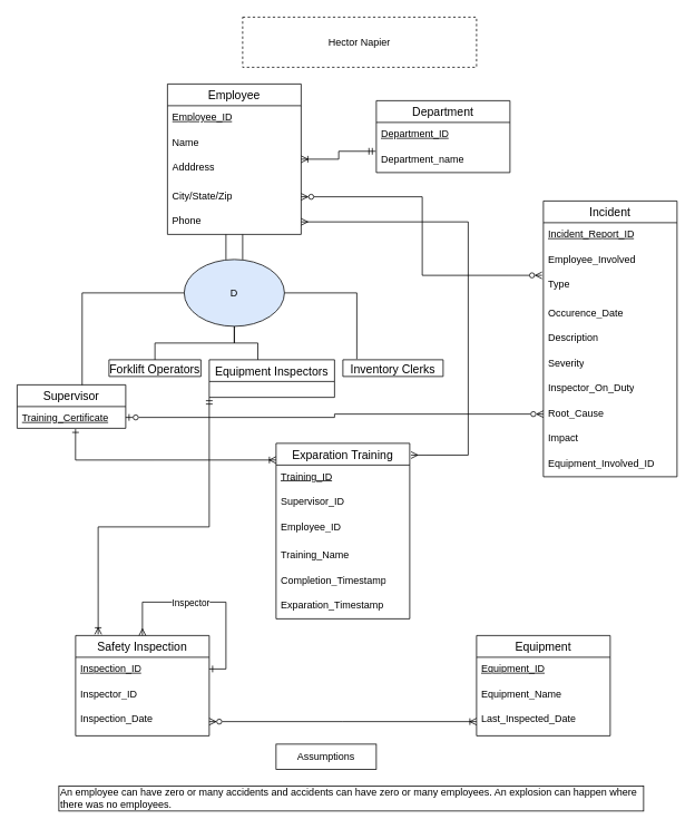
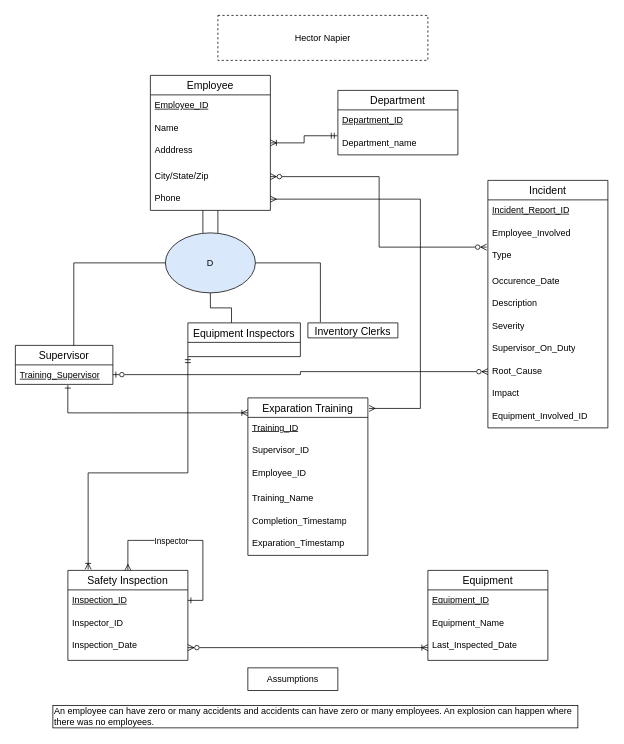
  <mxCell id="0" />
  <mxCell id="1" parent="0" />
  <mxCell id="2" value="Department" style="swimlane;fontStyle=0;childLayout=stackLayout;horizontal=1;startSize=26;horizontalStack=0;resizeParent=1;resizeParentMax=0;resizeLast=0;collapsible=1;marginBottom=0;align=center;fontSize=14;" parent="1" vertex="1"><mxGeometry x="450" y="120" width="160" height="86" as="geometry" /></mxCell>
  <mxCell id="3" value="&lt;u&gt;Department_ID&lt;/u&gt;" style="text;strokeColor=none;fillColor=none;spacingLeft=4;spacingRight=4;overflow=hidden;rotatable=0;points=[[0,0.5],[1,0.5]];portConstraint=eastwest;fontSize=12;whiteSpace=wrap;html=1;" parent="2" vertex="1"><mxGeometry y="26" width="160" height="30" as="geometry" /></mxCell>
  <mxCell id="4" value="Department_name" style="text;strokeColor=none;fillColor=none;spacingLeft=4;spacingRight=4;overflow=hidden;rotatable=0;points=[[0,0.5],[1,0.5]];portConstraint=eastwest;fontSize=12;whiteSpace=wrap;html=1;" parent="2" vertex="1"><mxGeometry y="56" width="160" height="30" as="geometry" /></mxCell>
  <mxCell id="5" style="edgeStyle=orthogonalEdgeStyle;rounded=0;orthogonalLoop=1;jettySize=auto;html=1;entryX=-0.005;entryY=0.151;entryDx=0;entryDy=0;endArrow=ERmandOne;endFill=0;entryPerimeter=0;startArrow=ERoneToMany;startFill=0;" edge="1" parent="1" source="6" target="4"><mxGeometry relative="1" as="geometry"><mxPoint x="430" y="190" as="targetPoint" /></mxGeometry></mxCell>
  <mxCell id="6" value="Employee" style="swimlane;fontStyle=0;childLayout=stackLayout;horizontal=1;startSize=26;horizontalStack=0;resizeParent=1;resizeParentMax=0;resizeLast=0;collapsible=1;marginBottom=0;align=center;fontSize=14;" parent="1" vertex="1"><mxGeometry x="200" y="100" width="160" height="180" as="geometry" /></mxCell>
  <mxCell id="7" value="&lt;u&gt;Employee_ID&lt;/u&gt;" style="text;strokeColor=none;fillColor=none;spacingLeft=4;spacingRight=4;overflow=hidden;rotatable=0;points=[[0,0.5],[1,0.5]];portConstraint=eastwest;fontSize=12;whiteSpace=wrap;html=1;" parent="6" vertex="1"><mxGeometry y="26" width="160" height="30" as="geometry" /></mxCell>
  <mxCell id="8" value="Name" style="text;strokeColor=none;fillColor=none;spacingLeft=4;spacingRight=4;overflow=hidden;rotatable=0;points=[[0,0.5],[1,0.5]];portConstraint=eastwest;fontSize=12;whiteSpace=wrap;html=1;" parent="6" vertex="1"><mxGeometry y="56" width="160" height="30" as="geometry" /></mxCell>
  <mxCell id="9" value="Adddress" style="text;strokeColor=none;fillColor=none;spacingLeft=4;spacingRight=4;overflow=hidden;rotatable=0;points=[[0,0.5],[1,0.5]];portConstraint=eastwest;fontSize=12;whiteSpace=wrap;html=1;" parent="6" vertex="1"><mxGeometry y="86" width="160" height="34" as="geometry" /></mxCell>
  <mxCell id="10" value="City/State/Zip" style="text;strokeColor=none;fillColor=none;spacingLeft=4;spacingRight=4;overflow=hidden;rotatable=0;points=[[0,0.5],[1,0.5]];portConstraint=eastwest;fontSize=12;whiteSpace=wrap;html=1;" parent="6" vertex="1"><mxGeometry y="120" width="160" height="30" as="geometry" /></mxCell>
  <mxCell id="11" value="Phone" style="text;strokeColor=none;fillColor=none;spacingLeft=4;spacingRight=4;overflow=hidden;rotatable=0;points=[[0,0.5],[1,0.5]];portConstraint=eastwest;fontSize=12;whiteSpace=wrap;html=1;" parent="6" vertex="1"><mxGeometry y="150" width="160" height="30" as="geometry" /></mxCell>
  <mxCell id="12" value="Incident" style="swimlane;fontStyle=0;childLayout=stackLayout;horizontal=1;startSize=26;horizontalStack=0;resizeParent=1;resizeParentMax=0;resizeLast=0;collapsible=1;marginBottom=0;align=center;fontSize=14;" parent="1" vertex="1"><mxGeometry x="650" y="240" width="160" height="330" as="geometry" /></mxCell>
  <mxCell id="13" value="&lt;u&gt;Incident_Report_ID&lt;/u&gt;" style="text;strokeColor=none;fillColor=none;spacingLeft=4;spacingRight=4;overflow=hidden;rotatable=0;points=[[0,0.5],[1,0.5]];portConstraint=eastwest;fontSize=12;whiteSpace=wrap;html=1;" parent="12" vertex="1"><mxGeometry y="26" width="160" height="30" as="geometry" /></mxCell>
  <mxCell id="14" value="Employee_Involved" style="text;strokeColor=none;fillColor=none;spacingLeft=4;spacingRight=4;overflow=hidden;rotatable=0;points=[[0,0.5],[1,0.5]];portConstraint=eastwest;fontSize=12;whiteSpace=wrap;html=1;" parent="12" vertex="1"><mxGeometry y="56" width="160" height="30" as="geometry" /></mxCell>
  <mxCell id="15" value="Type" style="text;strokeColor=none;fillColor=none;spacingLeft=4;spacingRight=4;overflow=hidden;rotatable=0;points=[[0,0.5],[1,0.5]];portConstraint=eastwest;fontSize=12;whiteSpace=wrap;html=1;" parent="12" vertex="1"><mxGeometry y="86" width="160" height="34" as="geometry" /></mxCell>
  <mxCell id="16" value="Occurence_Date" style="text;strokeColor=none;fillColor=none;spacingLeft=4;spacingRight=4;overflow=hidden;rotatable=0;points=[[0,0.5],[1,0.5]];portConstraint=eastwest;fontSize=12;whiteSpace=wrap;html=1;" parent="12" vertex="1"><mxGeometry y="120" width="160" height="30" as="geometry" /></mxCell>
  <mxCell id="17" value="Description" style="text;strokeColor=none;fillColor=none;spacingLeft=4;spacingRight=4;overflow=hidden;rotatable=0;points=[[0,0.5],[1,0.5]];portConstraint=eastwest;fontSize=12;whiteSpace=wrap;html=1;" parent="12" vertex="1"><mxGeometry y="150" width="160" height="30" as="geometry" /></mxCell>
  <mxCell id="18" value="Severity" style="text;strokeColor=none;fillColor=none;spacingLeft=4;spacingRight=4;overflow=hidden;rotatable=0;points=[[0,0.5],[1,0.5]];portConstraint=eastwest;fontSize=12;whiteSpace=wrap;html=1;" parent="12" vertex="1"><mxGeometry y="180" width="160" height="30" as="geometry" /></mxCell>
- <mxCell id="19" value="Inspector_On_Duty" style="text;strokeColor=none;fillColor=none;spacingLeft=4;spacingRight=4;overflow=hidden;rotatable=0;points=[[0,0.5],[1,0.5]];portConstraint=eastwest;fontSize=12;whiteSpace=wrap;html=1;" parent="12" vertex="1"><mxGeometry y="210" width="160" height="30" as="geometry" /></mxCell>
+ <mxCell id="19" value="Supervisor_On_Duty" style="text;strokeColor=none;fillColor=none;spacingLeft=4;spacingRight=4;overflow=hidden;rotatable=0;points=[[0,0.5],[1,0.5]];portConstraint=eastwest;fontSize=12;whiteSpace=wrap;html=1;" parent="12" vertex="1"><mxGeometry y="210" width="160" height="30" as="geometry" /></mxCell>
  <mxCell id="20" value="Root_Cause" style="text;strokeColor=none;fillColor=none;spacingLeft=4;spacingRight=4;overflow=hidden;rotatable=0;points=[[0,0.5],[1,0.5]];portConstraint=eastwest;fontSize=12;whiteSpace=wrap;html=1;" parent="12" vertex="1"><mxGeometry y="240" width="160" height="30" as="geometry" /></mxCell>
  <mxCell id="21" value="Impact" style="text;strokeColor=none;fillColor=none;spacingLeft=4;spacingRight=4;overflow=hidden;rotatable=0;points=[[0,0.5],[1,0.5]];portConstraint=eastwest;fontSize=12;whiteSpace=wrap;html=1;" parent="12" vertex="1"><mxGeometry y="270" width="160" height="30" as="geometry" /></mxCell>
  <mxCell id="22" value="Equipment_Involved_ID" style="text;strokeColor=none;fillColor=none;spacingLeft=4;spacingRight=4;overflow=hidden;rotatable=0;points=[[0,0.5],[1,0.5]];portConstraint=eastwest;fontSize=12;whiteSpace=wrap;html=1;" parent="12" vertex="1"><mxGeometry y="300" width="160" height="30" as="geometry" /></mxCell>
  <mxCell id="23" value="Safety Inspection" style="swimlane;fontStyle=0;childLayout=stackLayout;horizontal=1;startSize=26;horizontalStack=0;resizeParent=1;resizeParentMax=0;resizeLast=0;collapsible=1;marginBottom=0;align=center;fontSize=14;" parent="1" vertex="1"><mxGeometry x="90" y="760" width="160" height="120" as="geometry" /></mxCell>
  <mxCell id="24" value="&lt;u&gt;Inspection_ID&lt;/u&gt;" style="text;strokeColor=none;fillColor=none;spacingLeft=4;spacingRight=4;overflow=hidden;rotatable=0;points=[[0,0.5],[1,0.5]];portConstraint=eastwest;fontSize=12;whiteSpace=wrap;html=1;" parent="23" vertex="1"><mxGeometry y="26" width="160" height="30" as="geometry" /></mxCell>
  <mxCell id="25" value="Inspector_ID" style="text;strokeColor=none;fillColor=none;spacingLeft=4;spacingRight=4;overflow=hidden;rotatable=0;points=[[0,0.5],[1,0.5]];portConstraint=eastwest;fontSize=12;whiteSpace=wrap;html=1;" parent="23" vertex="1"><mxGeometry y="56" width="160" height="30" as="geometry" /></mxCell>
  <mxCell id="26" value="Inspection_Date" style="text;strokeColor=none;fillColor=none;spacingLeft=4;spacingRight=4;overflow=hidden;rotatable=0;points=[[0,0.5],[1,0.5]];portConstraint=eastwest;fontSize=12;whiteSpace=wrap;html=1;" parent="23" vertex="1"><mxGeometry y="86" width="160" height="34" as="geometry" /></mxCell>
  <mxCell id="27" value="Exparation Training" style="swimlane;fontStyle=0;childLayout=stackLayout;horizontal=1;startSize=26;horizontalStack=0;resizeParent=1;resizeParentMax=0;resizeLast=0;collapsible=1;marginBottom=0;align=center;fontSize=14;" parent="1" vertex="1"><mxGeometry x="330" y="530" width="160" height="210" as="geometry" /></mxCell>
  <mxCell id="28" value="&lt;u&gt;Training_ID&lt;/u&gt;" style="text;strokeColor=none;fillColor=none;spacingLeft=4;spacingRight=4;overflow=hidden;rotatable=0;points=[[0,0.5],[1,0.5]];portConstraint=eastwest;fontSize=12;whiteSpace=wrap;html=1;" parent="27" vertex="1"><mxGeometry y="26" width="160" height="30" as="geometry" /></mxCell>
  <mxCell id="29" value="Supervisor_ID" style="text;strokeColor=none;fillColor=none;spacingLeft=4;spacingRight=4;overflow=hidden;rotatable=0;points=[[0,0.5],[1,0.5]];portConstraint=eastwest;fontSize=12;whiteSpace=wrap;html=1;" parent="27" vertex="1"><mxGeometry y="56" width="160" height="30" as="geometry" /></mxCell>
  <mxCell id="30" value="Employee_ID" style="text;strokeColor=none;fillColor=none;spacingLeft=4;spacingRight=4;overflow=hidden;rotatable=0;points=[[0,0.5],[1,0.5]];portConstraint=eastwest;fontSize=12;whiteSpace=wrap;html=1;" parent="27" vertex="1"><mxGeometry y="86" width="160" height="34" as="geometry" /></mxCell>
  <mxCell id="31" value="Training_Name&lt;span id=&quot;docs-internal-guid-70e53d38-7fff-9f98-15dd-3e7fa3ef2a90&quot;&gt;&lt;/span&gt;" style="text;strokeColor=none;fillColor=none;spacingLeft=4;spacingRight=4;overflow=hidden;rotatable=0;points=[[0,0.5],[1,0.5]];portConstraint=eastwest;fontSize=12;whiteSpace=wrap;html=1;" parent="27" vertex="1"><mxGeometry y="120" width="160" height="30" as="geometry" /></mxCell>
  <mxCell id="32" value="Completion_Timestamp&lt;span id=&quot;docs-internal-guid-70e53d38-7fff-9f98-15dd-3e7fa3ef2a90&quot;&gt;&lt;/span&gt;&lt;span id=&quot;docs-internal-guid-1840ea6c-7fff-8239-9647-e2429dcb6cf9&quot;&gt;&lt;/span&gt;&lt;span id=&quot;docs-internal-guid-1840ea6c-7fff-8239-9647-e2429dcb6cf9&quot;&gt;&lt;/span&gt;" style="text;strokeColor=none;fillColor=none;spacingLeft=4;spacingRight=4;overflow=hidden;rotatable=0;points=[[0,0.5],[1,0.5]];portConstraint=eastwest;fontSize=12;whiteSpace=wrap;html=1;" parent="27" vertex="1"><mxGeometry y="150" width="160" height="30" as="geometry" /></mxCell>
  <mxCell id="33" value="Exparation_Timestamp&lt;span id=&quot;docs-internal-guid-70e53d38-7fff-9f98-15dd-3e7fa3ef2a90&quot;&gt;&lt;/span&gt;&lt;span id=&quot;docs-internal-guid-1840ea6c-7fff-8239-9647-e2429dcb6cf9&quot;&gt;&lt;/span&gt;&lt;span id=&quot;docs-internal-guid-1840ea6c-7fff-8239-9647-e2429dcb6cf9&quot;&gt;&lt;/span&gt;" style="text;strokeColor=none;fillColor=none;spacingLeft=4;spacingRight=4;overflow=hidden;rotatable=0;points=[[0,0.5],[1,0.5]];portConstraint=eastwest;fontSize=12;whiteSpace=wrap;html=1;" parent="27" vertex="1"><mxGeometry y="180" width="160" height="30" as="geometry" /></mxCell>
  <mxCell id="34" value="Equipment" style="swimlane;fontStyle=0;childLayout=stackLayout;horizontal=1;startSize=26;horizontalStack=0;resizeParent=1;resizeParentMax=0;resizeLast=0;collapsible=1;marginBottom=0;align=center;fontSize=14;" parent="1" vertex="1"><mxGeometry x="570" y="760" width="160" height="120" as="geometry" /></mxCell>
  <mxCell id="35" value="&lt;u&gt;Equipment_ID&lt;/u&gt;" style="text;strokeColor=none;fillColor=none;spacingLeft=4;spacingRight=4;overflow=hidden;rotatable=0;points=[[0,0.5],[1,0.5]];portConstraint=eastwest;fontSize=12;whiteSpace=wrap;html=1;" parent="34" vertex="1"><mxGeometry y="26" width="160" height="30" as="geometry" /></mxCell>
  <mxCell id="36" value="Equipment_Name" style="text;strokeColor=none;fillColor=none;spacingLeft=4;spacingRight=4;overflow=hidden;rotatable=0;points=[[0,0.5],[1,0.5]];portConstraint=eastwest;fontSize=12;whiteSpace=wrap;html=1;" parent="34" vertex="1"><mxGeometry y="56" width="160" height="30" as="geometry" /></mxCell>
  <mxCell id="37" value="Last_Inspected_Date" style="text;strokeColor=none;fillColor=none;spacingLeft=4;spacingRight=4;overflow=hidden;rotatable=0;points=[[0,0.5],[1,0.5]];portConstraint=eastwest;fontSize=12;whiteSpace=wrap;html=1;" parent="34" vertex="1"><mxGeometry y="86" width="160" height="34" as="geometry" /></mxCell>
  <mxCell id="38" value="An employee can have zero or many accidents and accidents can have zero or many employees. An explosion can happen where there was no employees.&amp;nbsp;" style="rounded=0;whiteSpace=wrap;html=1;align=left;" parent="1" vertex="1"><mxGeometry x="70" y="940" width="700" height="30" as="geometry" /></mxCell>
  <mxCell id="39" value="Supervisor" style="swimlane;fontStyle=0;childLayout=stackLayout;horizontal=1;startSize=26;horizontalStack=0;resizeParent=1;resizeParentMax=0;resizeLast=0;collapsible=1;marginBottom=0;align=center;fontSize=14;" parent="1" vertex="1"><mxGeometry x="20" y="460" width="130" height="52" as="geometry" /></mxCell>
- <mxCell id="40" value="&lt;u&gt;Training_Certificate&lt;/u&gt;" style="text;strokeColor=none;fillColor=none;spacingLeft=4;spacingRight=4;overflow=hidden;rotatable=0;points=[[0,0.5],[1,0.5]];portConstraint=eastwest;fontSize=12;whiteSpace=wrap;html=1;" parent="39" vertex="1"><mxGeometry y="26" width="130" height="26" as="geometry" /></mxCell>
- <mxCell id="41" value="Forklift Operators" style="swimlane;fontStyle=0;childLayout=stackLayout;horizontal=1;startSize=26;horizontalStack=0;resizeParent=1;resizeParentMax=0;resizeLast=0;collapsible=1;marginBottom=0;align=center;fontSize=14;" parent="1" vertex="1"><mxGeometry x="130" y="430" width="110" height="20" as="geometry" /></mxCell>
+ <mxCell id="40" value="&lt;u&gt;Training_Supervisor&lt;/u&gt;" style="text;strokeColor=none;fillColor=none;spacingLeft=4;spacingRight=4;overflow=hidden;rotatable=0;points=[[0,0.5],[1,0.5]];portConstraint=eastwest;fontSize=12;whiteSpace=wrap;html=1;" parent="39" vertex="1"><mxGeometry y="26" width="130" height="26" as="geometry" /></mxCell>
  <mxCell id="42" value="Equipment Inspectors" style="swimlane;fontStyle=0;childLayout=stackLayout;horizontal=1;startSize=26;horizontalStack=0;resizeParent=1;resizeParentMax=0;resizeLast=0;collapsible=1;marginBottom=0;align=center;fontSize=14;" parent="1" vertex="1"><mxGeometry x="250" y="430" width="150" height="45" as="geometry" /></mxCell>
  <mxCell id="43" value="Inventory Clerks" style="swimlane;fontStyle=0;childLayout=stackLayout;horizontal=1;startSize=26;horizontalStack=0;resizeParent=1;resizeParentMax=0;resizeLast=0;collapsible=1;marginBottom=0;align=center;fontSize=14;" parent="1" vertex="1"><mxGeometry x="410" y="430" width="120" height="20" as="geometry" /></mxCell>
- <mxCell id="44" style="edgeStyle=orthogonalEdgeStyle;rounded=0;orthogonalLoop=1;jettySize=auto;html=1;endArrow=none;endFill=0;" parent="1" source="45" target="41" edge="1"><mxGeometry relative="1" as="geometry" /></mxCell>
  <mxCell id="45" value="D" style="ellipse;whiteSpace=wrap;html=1;fillColor=#dae8fc;" parent="1" vertex="1"><mxGeometry x="220" y="310" width="120" height="80" as="geometry" /></mxCell>
  <mxCell id="46" style="edgeStyle=orthogonalEdgeStyle;rounded=0;orthogonalLoop=1;jettySize=auto;html=1;entryX=0.5;entryY=0;entryDx=0;entryDy=0;endArrow=none;endFill=0;" parent="1" edge="1"><mxGeometry relative="1" as="geometry"><mxPoint x="290" y="280" as="sourcePoint" /><mxPoint x="290" y="310" as="targetPoint" /></mxGeometry></mxCell>
  <mxCell id="47" style="edgeStyle=orthogonalEdgeStyle;rounded=0;orthogonalLoop=1;jettySize=auto;html=1;entryX=0.5;entryY=0;entryDx=0;entryDy=0;endArrow=none;endFill=0;" parent="1" edge="1"><mxGeometry relative="1" as="geometry"><mxPoint x="270" y="280" as="sourcePoint" /><mxPoint x="270" y="310" as="targetPoint" /></mxGeometry></mxCell>
  <mxCell id="48" style="edgeStyle=orthogonalEdgeStyle;rounded=0;orthogonalLoop=1;jettySize=auto;html=1;entryX=0.599;entryY=0.007;entryDx=0;entryDy=0;entryPerimeter=0;endArrow=none;endFill=0;" parent="1" source="45" target="39" edge="1"><mxGeometry relative="1" as="geometry" /></mxCell>
  <mxCell id="49" style="edgeStyle=orthogonalEdgeStyle;rounded=0;orthogonalLoop=1;jettySize=auto;html=1;entryX=0.388;entryY=-0.001;entryDx=0;entryDy=0;entryPerimeter=0;endArrow=none;endFill=0;" parent="1" source="45" target="42" edge="1"><mxGeometry relative="1" as="geometry" /></mxCell>
  <mxCell id="50" style="edgeStyle=orthogonalEdgeStyle;rounded=0;orthogonalLoop=1;jettySize=auto;html=1;entryX=0.139;entryY=-0.04;entryDx=0;entryDy=0;entryPerimeter=0;endArrow=none;endFill=0;" parent="1" source="45" target="43" edge="1"><mxGeometry relative="1" as="geometry" /></mxCell>
  <mxCell id="51" value="Hector Napier" style="rounded=0;whiteSpace=wrap;html=1;dashed=1;" parent="1" vertex="1"><mxGeometry x="290" y="20" width="280" height="60" as="geometry" /></mxCell>
  <mxCell id="52" style="edgeStyle=orthogonalEdgeStyle;rounded=0;orthogonalLoop=1;jettySize=auto;html=1;entryX=-0.01;entryY=0.088;entryDx=0;entryDy=0;entryPerimeter=0;endArrow=ERzeroToMany;endFill=0;startArrow=ERzeroToMany;startFill=0;" edge="1" parent="1" source="10" target="15"><mxGeometry relative="1" as="geometry" /></mxCell>
  <mxCell id="53" style="edgeStyle=orthogonalEdgeStyle;rounded=0;orthogonalLoop=1;jettySize=auto;html=1;entryX=1;entryY=0.5;entryDx=0;entryDy=0;endArrow=ERzeroToOne;endFill=0;startArrow=ERzeroToMany;startFill=0;" edge="1" parent="1" source="20" target="40"><mxGeometry relative="1" as="geometry" /></mxCell>
  <mxCell id="54" style="edgeStyle=orthogonalEdgeStyle;rounded=0;orthogonalLoop=1;jettySize=auto;html=1;endArrow=ERone;endFill=0;startArrow=ERmany;startFill=0;" edge="1" parent="1" source="23"><mxGeometry relative="1" as="geometry"><mxPoint x="250" y="800" as="targetPoint" /><Array as="points"><mxPoint x="170" y="720" /><mxPoint x="270" y="720" /><mxPoint x="270" y="800" /><mxPoint x="250" y="800" /></Array></mxGeometry></mxCell>
  <mxCell id="55" value="Inspector" style="edgeLabel;html=1;align=center;verticalAlign=middle;resizable=0;points=[];" vertex="1" connectable="0" parent="54"><mxGeometry x="-0.256" relative="1" as="geometry"><mxPoint x="8" as="offset" /></mxGeometry></mxCell>
  <mxCell id="56" style="edgeStyle=orthogonalEdgeStyle;rounded=0;orthogonalLoop=1;jettySize=auto;html=1;endArrow=ERoneToMany;endFill=0;startArrow=ERzeroToMany;startFill=0;" edge="1" parent="1" source="26"><mxGeometry relative="1" as="geometry"><mxPoint x="570" y="863" as="targetPoint" /></mxGeometry></mxCell>
  <mxCell id="57" style="edgeStyle=orthogonalEdgeStyle;rounded=0;orthogonalLoop=1;jettySize=auto;html=1;entryX=0.006;entryY=0.057;entryDx=0;entryDy=0;entryPerimeter=0;startArrow=ERone;startFill=0;endArrow=ERoneToMany;endFill=0;exitX=0.538;exitY=1.036;exitDx=0;exitDy=0;exitPerimeter=0;" edge="1" parent="1" source="40"><mxGeometry relative="1" as="geometry"><mxPoint x="90" y="520" as="sourcePoint" /><mxPoint x="330" y="549.97" as="targetPoint" /><Array as="points"><mxPoint x="90" y="550" /></Array></mxGeometry></mxCell>
  <mxCell id="58" style="edgeStyle=orthogonalEdgeStyle;rounded=0;orthogonalLoop=1;jettySize=auto;html=1;entryX=1.01;entryY=0.067;entryDx=0;entryDy=0;entryPerimeter=0;endArrow=ERmany;endFill=0;startArrow=ERmany;startFill=0;" edge="1" parent="1" source="11" target="27"><mxGeometry relative="1" as="geometry"><Array as="points"><mxPoint x="560" y="265" /><mxPoint x="560" y="544" /></Array></mxGeometry></mxCell>
  <mxCell id="59" style="edgeStyle=orthogonalEdgeStyle;rounded=0;orthogonalLoop=1;jettySize=auto;html=1;entryX=0.169;entryY=-0.011;entryDx=0;entryDy=0;entryPerimeter=0;endArrow=ERoneToMany;endFill=0;startArrow=ERmandOne;startFill=0;" edge="1" parent="1" source="42" target="23"><mxGeometry relative="1" as="geometry"><Array as="points"><mxPoint x="325" y="470" /><mxPoint x="250" y="470" /><mxPoint x="250" y="630" /><mxPoint x="117" y="630" /></Array></mxGeometry></mxCell>
  <mxCell id="60" value="Assumptions" style="rounded=0;whiteSpace=wrap;html=1;" vertex="1" parent="1"><mxGeometry x="330" y="890" width="120" height="30" as="geometry" /></mxCell>
